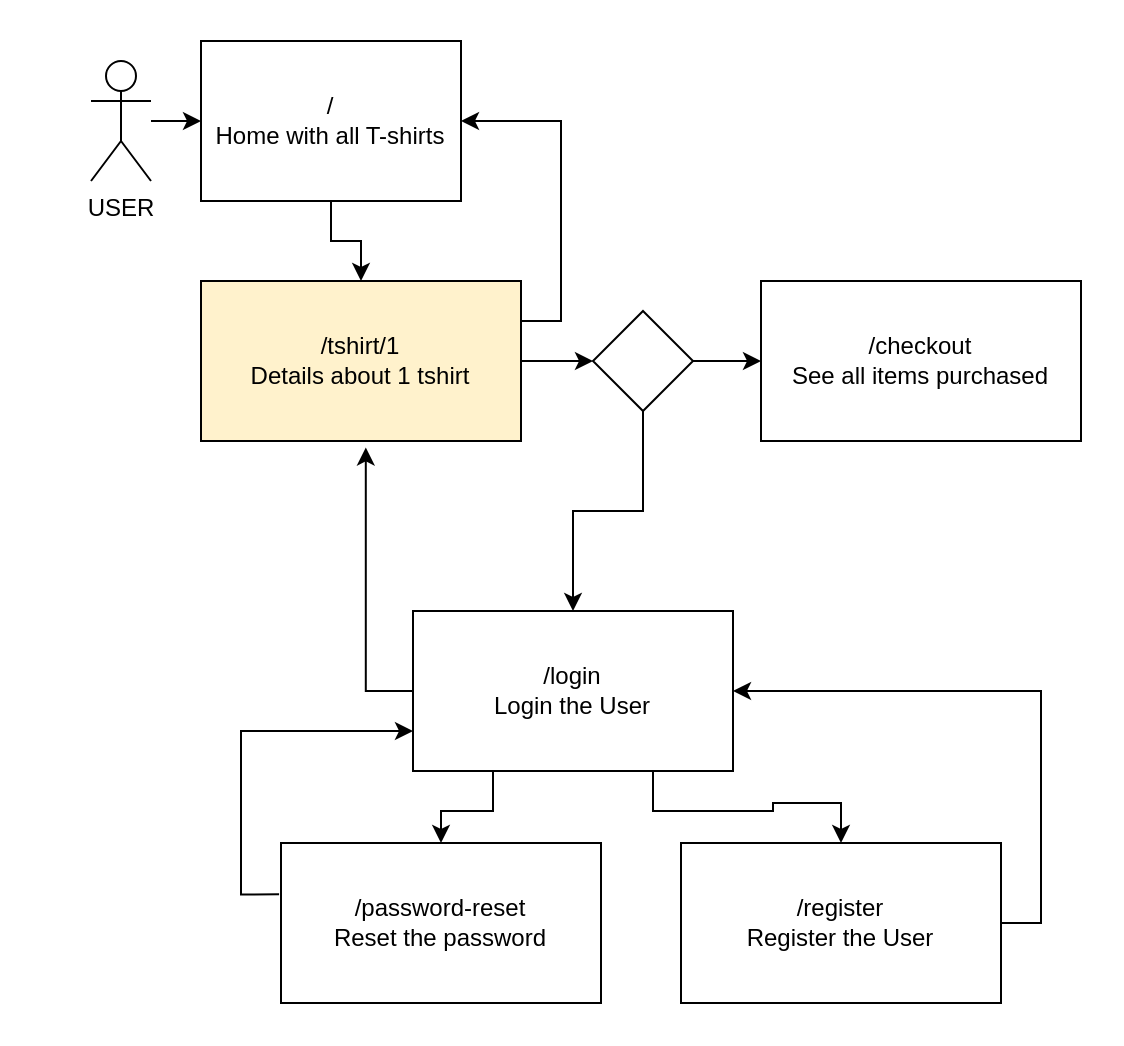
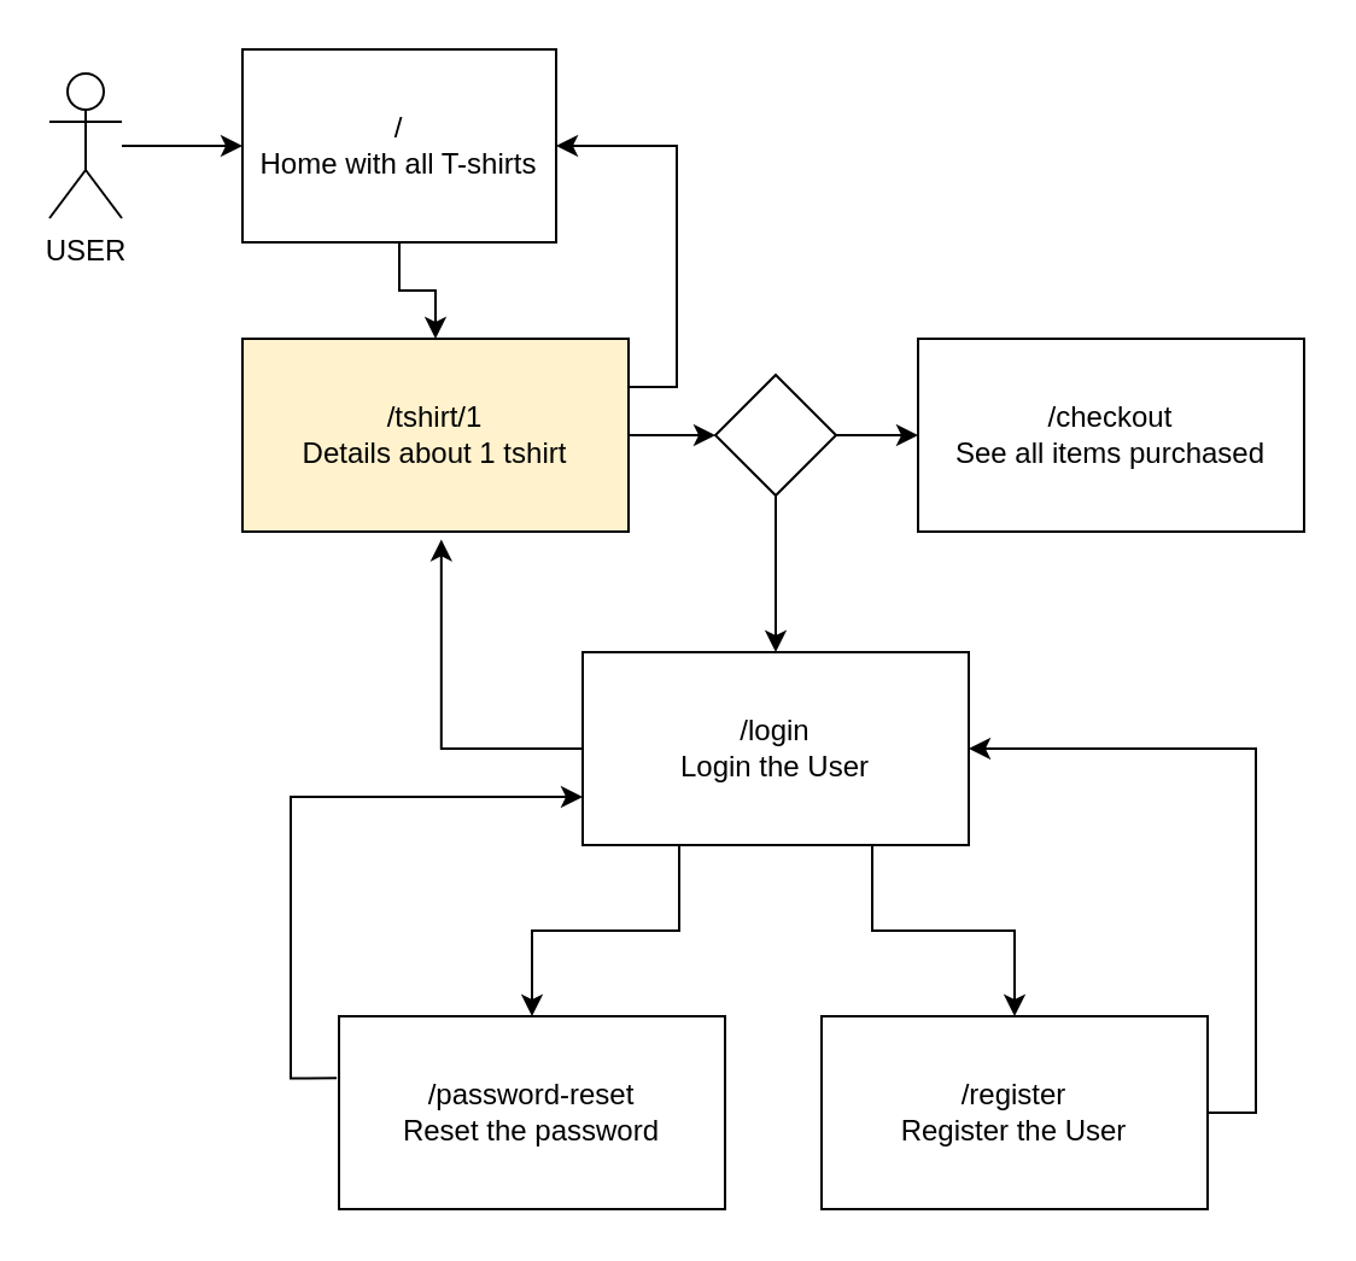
  <mxCell id="0" />
  <mxCell id="1" parent="0" />
  <mxCell id="2" style="edgeStyle=orthogonalEdgeStyle;rounded=0;orthogonalLoop=1;jettySize=auto;html=1;entryX=0;entryY=0.5;entryDx=0;entryDy=0;" edge="1" parent="1" source="3" target="5"><mxGeometry relative="1" as="geometry" /></mxCell>
- <mxCell id="3" value="USER" style="shape=umlActor;verticalLabelPosition=bottom;verticalAlign=top;html=1;outlineConnect=0;" vertex="1" parent="1"><mxGeometry x="45" y="30" width="30" height="60" as="geometry" /></mxCell>
+ <mxCell id="3" value="USER" style="shape=umlActor;verticalLabelPosition=bottom;verticalAlign=top;html=1;outlineConnect=0;" vertex="1" parent="1"><mxGeometry x="20" y="30" width="30" height="60" as="geometry" /></mxCell>
  <mxCell id="4" style="edgeStyle=orthogonalEdgeStyle;rounded=0;orthogonalLoop=1;jettySize=auto;html=1;entryX=0.5;entryY=0;entryDx=0;entryDy=0;" edge="1" parent="1" source="5" target="8"><mxGeometry relative="1" as="geometry" /></mxCell>
  <mxCell id="5" value="/&lt;br&gt;Home with all T-shirts" style="rounded=0;whiteSpace=wrap;html=1;spacingTop=2;spacingLeft=2;spacingBottom=2;spacingRight=2;" vertex="1" parent="1"><mxGeometry x="100" y="20" width="130" height="80" as="geometry" /></mxCell>
  <mxCell id="6" style="edgeStyle=orthogonalEdgeStyle;rounded=0;orthogonalLoop=1;jettySize=auto;html=1;entryX=1;entryY=0.5;entryDx=0;entryDy=0;exitX=1;exitY=0.25;exitDx=0;exitDy=0;" edge="1" parent="1" source="8" target="5"><mxGeometry relative="1" as="geometry" /></mxCell>
  <mxCell id="7" style="edgeStyle=orthogonalEdgeStyle;rounded=0;orthogonalLoop=1;jettySize=auto;html=1;entryX=0;entryY=0.5;entryDx=0;entryDy=0;" edge="1" parent="1" source="8" target="12"><mxGeometry relative="1" as="geometry" /></mxCell>
  <mxCell id="8" value="/tshirt/1&lt;br&gt;Details about 1 tshirt" style="rounded=0;whiteSpace=wrap;html=1;spacingTop=2;spacingLeft=2;spacingBottom=2;spacingRight=2;fillColor=#fff2cc;" vertex="1" parent="1"><mxGeometry x="100" y="140" width="160" height="80" as="geometry" /></mxCell>
  <mxCell id="9" value="/checkout&lt;br&gt;See all items purchased" style="rounded=0;whiteSpace=wrap;html=1;spacingTop=2;spacingLeft=2;spacingBottom=2;spacingRight=2;" vertex="1" parent="1"><mxGeometry x="380" y="140" width="160" height="80" as="geometry" /></mxCell>
  <mxCell id="10" style="edgeStyle=orthogonalEdgeStyle;rounded=0;orthogonalLoop=1;jettySize=auto;html=1;entryX=0;entryY=0.5;entryDx=0;entryDy=0;" edge="1" parent="1" source="12" target="9"><mxGeometry relative="1" as="geometry" /></mxCell>
  <mxCell id="11" style="edgeStyle=orthogonalEdgeStyle;rounded=0;orthogonalLoop=1;jettySize=auto;html=1;entryX=0.5;entryY=0;entryDx=0;entryDy=0;" edge="1" parent="1" source="12" target="16"><mxGeometry relative="1" as="geometry" /></mxCell>
  <mxCell id="12" value="" style="rhombus;whiteSpace=wrap;html=1;" vertex="1" parent="1"><mxGeometry x="296" y="155" width="50" height="50" as="geometry" /></mxCell>
  <mxCell id="13" style="edgeStyle=orthogonalEdgeStyle;rounded=0;orthogonalLoop=1;jettySize=auto;html=1;entryX=0.515;entryY=1.04;entryDx=0;entryDy=0;entryPerimeter=0;exitX=0;exitY=0.5;exitDx=0;exitDy=0;" edge="1" parent="1" source="16" target="8"><mxGeometry relative="1" as="geometry" /></mxCell>
  <mxCell id="14" style="edgeStyle=orthogonalEdgeStyle;rounded=0;orthogonalLoop=1;jettySize=auto;html=1;exitX=0.25;exitY=1;exitDx=0;exitDy=0;" edge="1" parent="1" source="16" target="18"><mxGeometry relative="1" as="geometry" /></mxCell>
  <mxCell id="15" style="edgeStyle=orthogonalEdgeStyle;rounded=0;orthogonalLoop=1;jettySize=auto;html=1;exitX=0.75;exitY=1;exitDx=0;exitDy=0;" edge="1" parent="1" source="16" target="20"><mxGeometry relative="1" as="geometry" /></mxCell>
- <mxCell id="16" value="/login&lt;br&gt;Login the User" style="rounded=0;whiteSpace=wrap;html=1;spacingTop=2;spacingLeft=2;spacingBottom=2;spacingRight=2;" vertex="1" parent="1"><mxGeometry x="206" y="305" width="160" height="80" as="geometry" /></mxCell>
+ <mxCell id="16" value="/login&lt;br&gt;Login the User" style="rounded=0;whiteSpace=wrap;html=1;spacingTop=2;spacingLeft=2;spacingBottom=2;spacingRight=2;" vertex="1" parent="1"><mxGeometry x="241" y="270" width="160" height="80" as="geometry" /></mxCell>
  <mxCell id="17" style="edgeStyle=orthogonalEdgeStyle;rounded=0;orthogonalLoop=1;jettySize=auto;html=1;entryX=0;entryY=0.75;entryDx=0;entryDy=0;exitX=-0.006;exitY=0.321;exitDx=0;exitDy=0;exitPerimeter=0;" edge="1" parent="1" source="18" target="16"><mxGeometry relative="1" as="geometry" /></mxCell>
  <mxCell id="18" value="/password-reset&lt;br&gt;Reset the password" style="rounded=0;whiteSpace=wrap;html=1;spacingTop=2;spacingLeft=2;spacingBottom=2;spacingRight=2;" vertex="1" parent="1"><mxGeometry x="140" y="421" width="160" height="80" as="geometry" /></mxCell>
  <mxCell id="19" style="edgeStyle=orthogonalEdgeStyle;rounded=0;orthogonalLoop=1;jettySize=auto;html=1;entryX=1;entryY=0.5;entryDx=0;entryDy=0;exitX=1;exitY=0.5;exitDx=0;exitDy=0;" edge="1" parent="1" source="20" target="16"><mxGeometry relative="1" as="geometry" /></mxCell>
  <mxCell id="20" value="/register&lt;br&gt;Register the User" style="rounded=0;whiteSpace=wrap;html=1;spacingTop=2;spacingLeft=2;spacingBottom=2;spacingRight=2;" vertex="1" parent="1"><mxGeometry x="340" y="421" width="160" height="80" as="geometry" /></mxCell>
